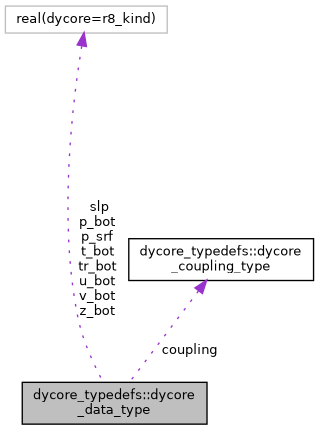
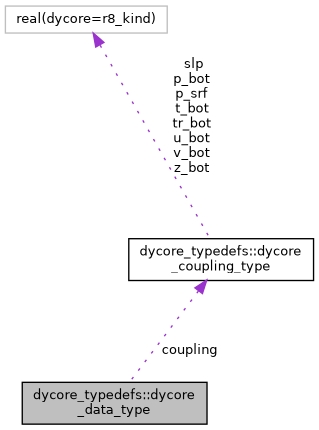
  digraph {
    node [color=black fillcolor=white fontname=Helvetica fontsize=10 shape=record style=filled]
    edge [color=darkorchid3 dir=back fontname=Helvetica fontsize=10 labelfontname=Helvetica labelfontsize=10 style=dotted]
    n1 [fillcolor=grey75 fontcolor=black height=0.2 label="dycore_typedefs::dycore\l_data_type" width=0.4]
    n2 [height=0.2 label="dycore_typedefs::dycore\l_coupling_type" width=0.4]
    n3 [color=grey75 height=0.2 label="real(dycore=r8_kind)" width=0.4]
    n2 -> n1 [label=" coupling"]
-   n3 -> n1 [label=" slp\np_bot\np_srf\nt_bot\ntr_bot\nu_bot\nv_bot\nz_bot"]
+   n3 -> n2 [label=" slp\np_bot\np_srf\nt_bot\ntr_bot\nu_bot\nv_bot\nz_bot"]
  }
